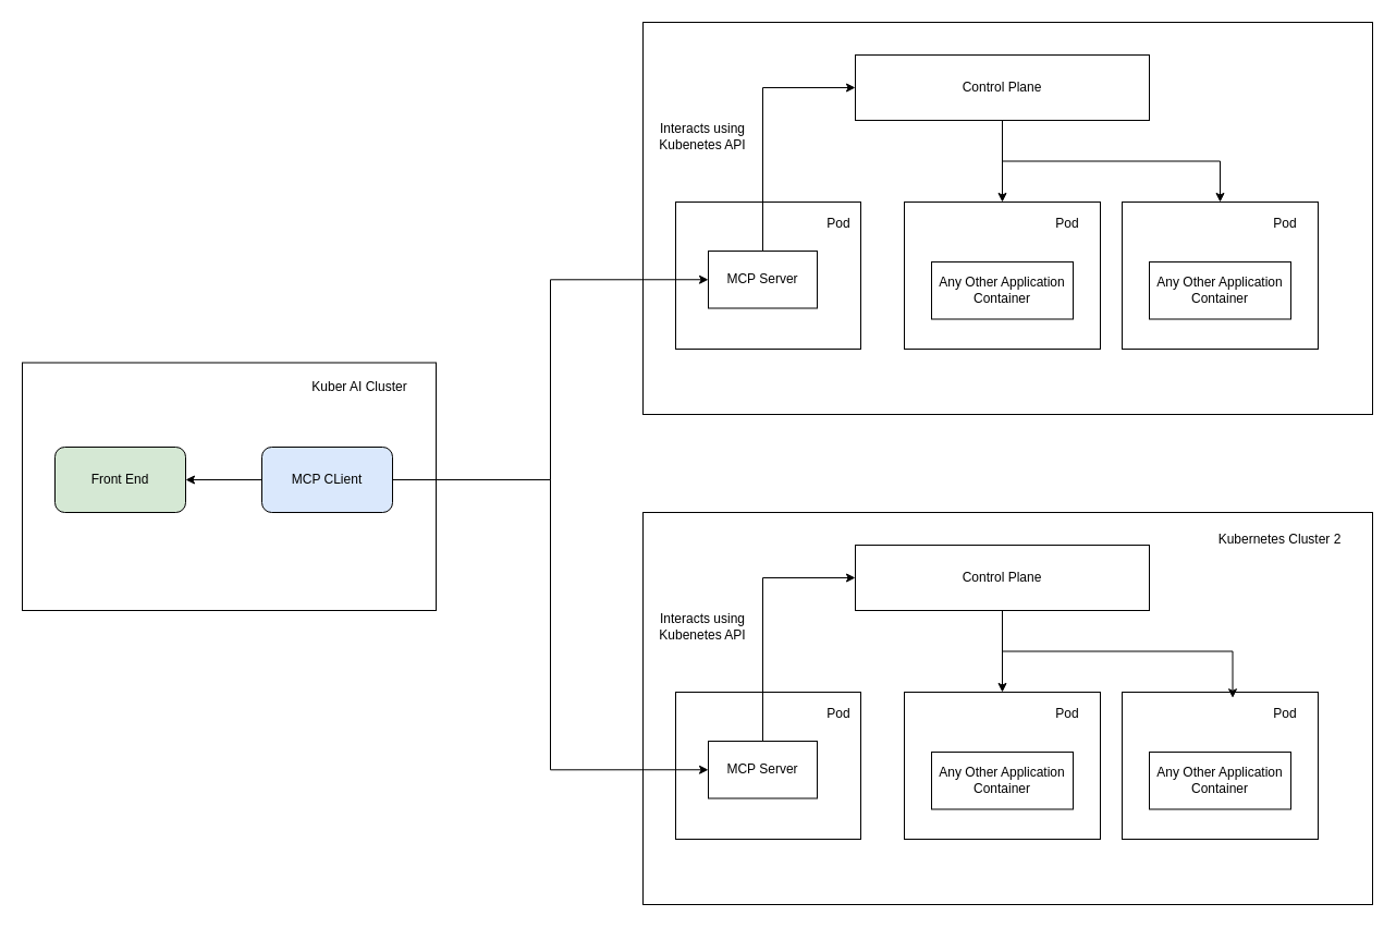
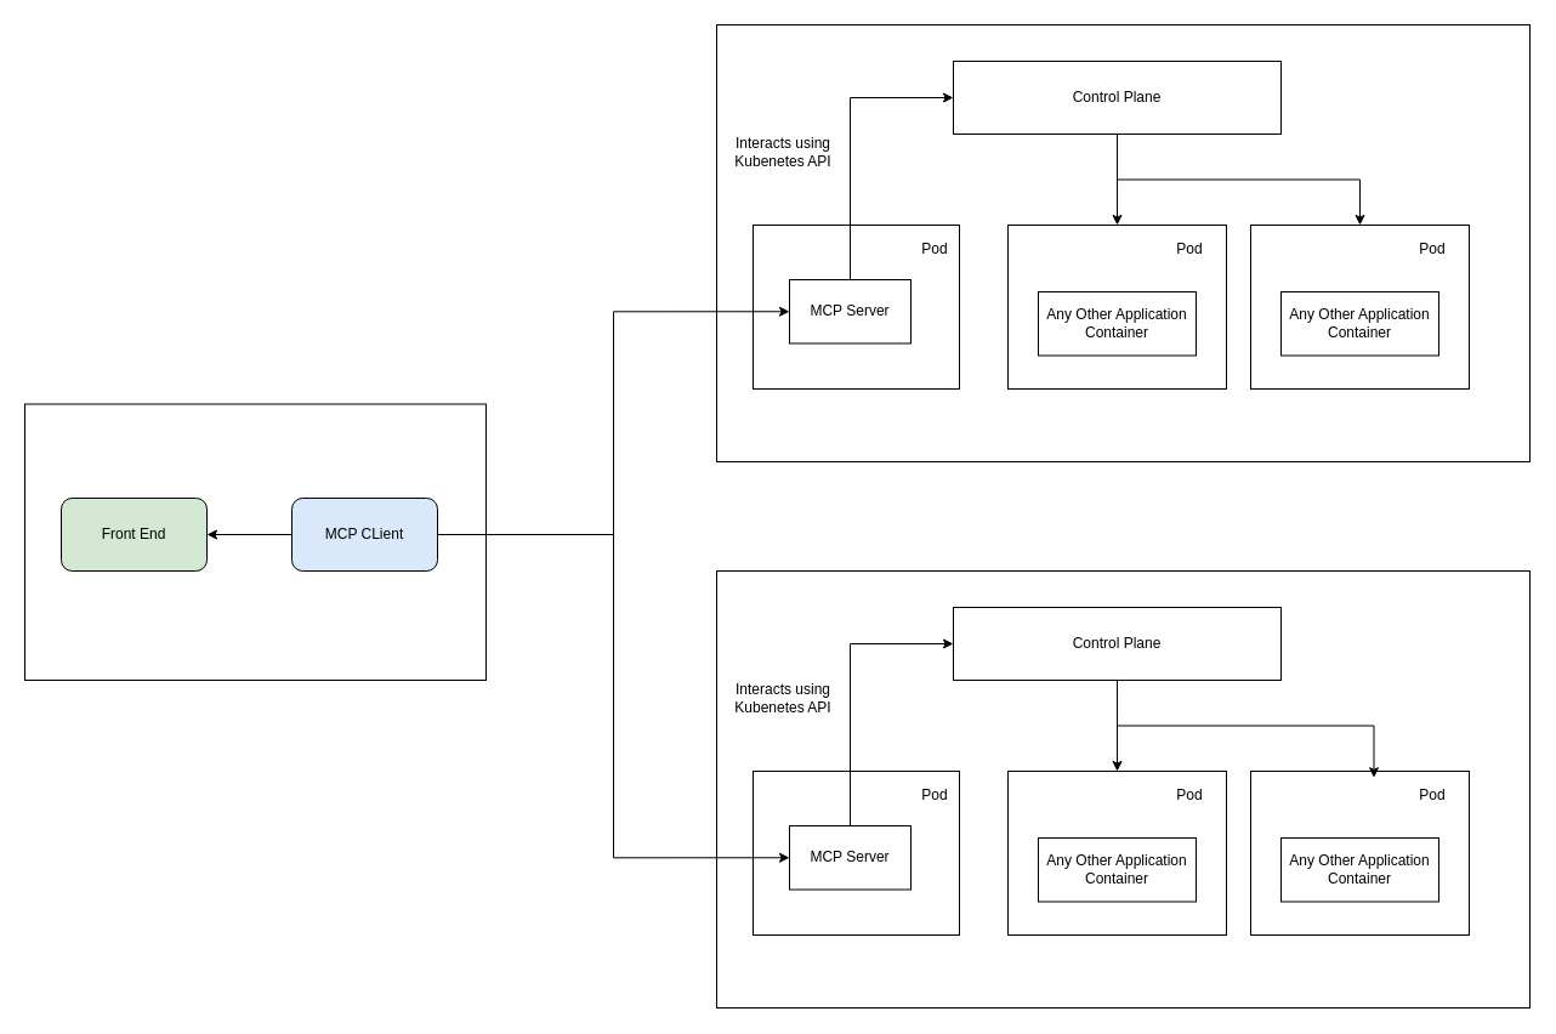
  <mxCell id="0" />
  <mxCell id="1" parent="0" />
  <mxCell id="2" value="" style="rounded=0;whiteSpace=wrap;html=1;" vertex="1" parent="1"><mxGeometry x="20" y="332.5" width="380" height="227.5" as="geometry" /></mxCell>
  <mxCell id="3" value="" style="rounded=0;whiteSpace=wrap;html=1;" vertex="1" parent="1"><mxGeometry x="590" y="20" width="670" height="360" as="geometry" /></mxCell>
  <mxCell id="4" value="" style="rounded=0;whiteSpace=wrap;html=1;" vertex="1" parent="1"><mxGeometry x="620" y="185" width="170" height="135" as="geometry" /></mxCell>
  <mxCell id="5" style="edgeStyle=orthogonalEdgeStyle;rounded=0;orthogonalLoop=1;jettySize=auto;html=1;exitX=0.5;exitY=1;exitDx=0;exitDy=0;entryX=0.5;entryY=0;entryDx=0;entryDy=0;" edge="1" parent="1" source="7" target="10"><mxGeometry relative="1" as="geometry" /></mxCell>
  <mxCell id="6" style="edgeStyle=orthogonalEdgeStyle;rounded=0;orthogonalLoop=1;jettySize=auto;html=1;exitX=0.5;exitY=1;exitDx=0;exitDy=0;entryX=0.5;entryY=0;entryDx=0;entryDy=0;" edge="1" parent="1" source="7" target="14"><mxGeometry relative="1" as="geometry" /></mxCell>
  <mxCell id="7" value="Control Plane" style="rounded=0;whiteSpace=wrap;html=1;" vertex="1" parent="1"><mxGeometry x="785" y="50" width="270" height="60" as="geometry" /></mxCell>
  <mxCell id="8" style="edgeStyle=orthogonalEdgeStyle;rounded=0;orthogonalLoop=1;jettySize=auto;html=1;exitX=0.5;exitY=0;exitDx=0;exitDy=0;entryX=0;entryY=0.5;entryDx=0;entryDy=0;" edge="1" parent="1" source="9" target="7"><mxGeometry relative="1" as="geometry" /></mxCell>
  <mxCell id="9" value="MCP Server" style="rounded=0;whiteSpace=wrap;html=1;" vertex="1" parent="1"><mxGeometry x="650" y="230" width="100" height="52.5" as="geometry" /></mxCell>
  <mxCell id="10" value="" style="rounded=0;whiteSpace=wrap;html=1;" vertex="1" parent="1"><mxGeometry x="830" y="185" width="180" height="135" as="geometry" /></mxCell>
  <mxCell id="11" value="Pod&lt;span style=&quot;color: rgba(0, 0, 0, 0); font-family: monospace; font-size: 0px; text-align: start; text-wrap-mode: nowrap;&quot;&gt;%3CmxGraphModel%3E%3Croot%3E%3CmxCell%20id%3D%220%22%2F%3E%3CmxCell%20id%3D%221%22%20parent%3D%220%22%2F%3E%3CmxCell%20id%3D%222%22%20value%3D%22%22%20style%3D%22rounded%3D0%3BwhiteSpace%3Dwrap%3Bhtml%3D1%3B%22%20vertex%3D%221%22%20parent%3D%221%22%3E%3CmxGeometry%20x%3D%22510%22%20y%3D%22385%22%20width%3D%22180%22%20height%3D%22135%22%20as%3D%22geometry%22%2F%3E%3C%2FmxCell%3E%3C%2Froot%3E%3C%2FmxGraphModel%3E&lt;/span&gt;" style="text;html=1;align=center;verticalAlign=middle;whiteSpace=wrap;rounded=0;" vertex="1" parent="1"><mxGeometry x="950" y="190" width="60" height="30" as="geometry" /></mxCell>
  <mxCell id="12" value="Pod&lt;span style=&quot;color: rgba(0, 0, 0, 0); font-family: monospace; font-size: 0px; text-align: start; text-wrap-mode: nowrap;&quot;&gt;%3CmxGraphModel%3E%3Croot%3E%3CmxCell%20id%3D%220%22%2F%3E%3CmxCell%20id%3D%221%22%20parent%3D%220%22%2F%3E%3CmxCell%20id%3D%222%22%20value%3D%22%22%20style%3D%22rounded%3D0%3BwhiteSpace%3Dwrap%3Bhtml%3D1%3B%22%20vertex%3D%221%22%20parent%3D%221%22%3E%3CmxGeometry%20x%3D%22510%22%20y%3D%22385%22%20width%3D%22180%22%20height%3D%22135%22%20as%3D%22geometry%22%2F%3E%3C%2FmxCell%3E%3C%2Froot%3E%3C%2FmxGraphModel%3E&lt;/span&gt;" style="text;html=1;align=center;verticalAlign=middle;whiteSpace=wrap;rounded=0;" vertex="1" parent="1"><mxGeometry x="740" y="190" width="60" height="30" as="geometry" /></mxCell>
  <mxCell id="13" value="Any Other Application Container" style="rounded=0;whiteSpace=wrap;html=1;" vertex="1" parent="1"><mxGeometry x="855" y="240" width="130" height="52.5" as="geometry" /></mxCell>
  <mxCell id="14" value="" style="rounded=0;whiteSpace=wrap;html=1;" vertex="1" parent="1"><mxGeometry x="1030" y="185" width="180" height="135" as="geometry" /></mxCell>
  <mxCell id="15" value="Pod&lt;span style=&quot;color: rgba(0, 0, 0, 0); font-family: monospace; font-size: 0px; text-align: start; text-wrap-mode: nowrap;&quot;&gt;%3CmxGraphModel%3E%3Croot%3E%3CmxCell%20id%3D%220%22%2F%3E%3CmxCell%20id%3D%221%22%20parent%3D%220%22%2F%3E%3CmxCell%20id%3D%222%22%20value%3D%22%22%20style%3D%22rounded%3D0%3BwhiteSpace%3Dwrap%3Bhtml%3D1%3B%22%20vertex%3D%221%22%20parent%3D%221%22%3E%3CmxGeometry%20x%3D%22510%22%20y%3D%22385%22%20width%3D%22180%22%20height%3D%22135%22%20as%3D%22geometry%22%2F%3E%3C%2FmxCell%3E%3C%2Froot%3E%3C%2FmxGraphModel%3E&lt;/span&gt;" style="text;html=1;align=center;verticalAlign=middle;whiteSpace=wrap;rounded=0;" vertex="1" parent="1"><mxGeometry x="1150" y="190" width="60" height="30" as="geometry" /></mxCell>
  <mxCell id="16" value="Any Other Application Container" style="rounded=0;whiteSpace=wrap;html=1;" vertex="1" parent="1"><mxGeometry x="1055" y="240" width="130" height="52.5" as="geometry" /></mxCell>
  <mxCell id="17" value="Interacts using Kubenetes API" style="text;html=1;align=center;verticalAlign=middle;whiteSpace=wrap;rounded=0;" vertex="1" parent="1"><mxGeometry x="600" y="110" width="90" height="30" as="geometry" /></mxCell>
  <mxCell id="18" value="" style="rounded=0;whiteSpace=wrap;html=1;" vertex="1" parent="1"><mxGeometry x="590" y="470" width="670" height="360" as="geometry" /></mxCell>
  <mxCell id="19" value="" style="rounded=0;whiteSpace=wrap;html=1;" vertex="1" parent="1"><mxGeometry x="620" y="635" width="170" height="135" as="geometry" /></mxCell>
- <mxCell id="20" value="Kubernetes Cluster 2" style="text;html=1;align=center;verticalAlign=middle;whiteSpace=wrap;rounded=0;" vertex="1" parent="1"><mxGeometry x="1100" y="480" width="150" height="30" as="geometry" /></mxCell>
  <mxCell id="21" style="edgeStyle=orthogonalEdgeStyle;rounded=0;orthogonalLoop=1;jettySize=auto;html=1;exitX=0.5;exitY=1;exitDx=0;exitDy=0;entryX=0.5;entryY=0;entryDx=0;entryDy=0;" edge="1" parent="1" source="22" target="25"><mxGeometry relative="1" as="geometry" /></mxCell>
  <mxCell id="22" value="Control Plane" style="rounded=0;whiteSpace=wrap;html=1;" vertex="1" parent="1"><mxGeometry x="785" y="500" width="270" height="60" as="geometry" /></mxCell>
  <mxCell id="23" style="edgeStyle=orthogonalEdgeStyle;rounded=0;orthogonalLoop=1;jettySize=auto;html=1;exitX=0.5;exitY=0;exitDx=0;exitDy=0;entryX=0;entryY=0.5;entryDx=0;entryDy=0;" edge="1" parent="1" source="24" target="22"><mxGeometry relative="1" as="geometry" /></mxCell>
  <mxCell id="24" value="MCP Server" style="rounded=0;whiteSpace=wrap;html=1;" vertex="1" parent="1"><mxGeometry x="650" y="680" width="100" height="52.5" as="geometry" /></mxCell>
  <mxCell id="25" value="" style="rounded=0;whiteSpace=wrap;html=1;" vertex="1" parent="1"><mxGeometry x="830" y="635" width="180" height="135" as="geometry" /></mxCell>
  <mxCell id="26" value="Pod&lt;span style=&quot;color: rgba(0, 0, 0, 0); font-family: monospace; font-size: 0px; text-align: start; text-wrap-mode: nowrap;&quot;&gt;%3CmxGraphModel%3E%3Croot%3E%3CmxCell%20id%3D%220%22%2F%3E%3CmxCell%20id%3D%221%22%20parent%3D%220%22%2F%3E%3CmxCell%20id%3D%222%22%20value%3D%22%22%20style%3D%22rounded%3D0%3BwhiteSpace%3Dwrap%3Bhtml%3D1%3B%22%20vertex%3D%221%22%20parent%3D%221%22%3E%3CmxGeometry%20x%3D%22510%22%20y%3D%22385%22%20width%3D%22180%22%20height%3D%22135%22%20as%3D%22geometry%22%2F%3E%3C%2FmxCell%3E%3C%2Froot%3E%3C%2FmxGraphModel%3E&lt;/span&gt;" style="text;html=1;align=center;verticalAlign=middle;whiteSpace=wrap;rounded=0;" vertex="1" parent="1"><mxGeometry x="950" y="640" width="60" height="30" as="geometry" /></mxCell>
  <mxCell id="27" value="Pod&lt;span style=&quot;color: rgba(0, 0, 0, 0); font-family: monospace; font-size: 0px; text-align: start; text-wrap-mode: nowrap;&quot;&gt;%3CmxGraphModel%3E%3Croot%3E%3CmxCell%20id%3D%220%22%2F%3E%3CmxCell%20id%3D%221%22%20parent%3D%220%22%2F%3E%3CmxCell%20id%3D%222%22%20value%3D%22%22%20style%3D%22rounded%3D0%3BwhiteSpace%3Dwrap%3Bhtml%3D1%3B%22%20vertex%3D%221%22%20parent%3D%221%22%3E%3CmxGeometry%20x%3D%22510%22%20y%3D%22385%22%20width%3D%22180%22%20height%3D%22135%22%20as%3D%22geometry%22%2F%3E%3C%2FmxCell%3E%3C%2Froot%3E%3C%2FmxGraphModel%3E&lt;/span&gt;" style="text;html=1;align=center;verticalAlign=middle;whiteSpace=wrap;rounded=0;" vertex="1" parent="1"><mxGeometry x="740" y="640" width="60" height="30" as="geometry" /></mxCell>
  <mxCell id="28" value="Any Other Application Container" style="rounded=0;whiteSpace=wrap;html=1;" vertex="1" parent="1"><mxGeometry x="855" y="690" width="130" height="52.5" as="geometry" /></mxCell>
  <mxCell id="29" value="" style="rounded=0;whiteSpace=wrap;html=1;" vertex="1" parent="1"><mxGeometry x="1030" y="635" width="180" height="135" as="geometry" /></mxCell>
  <mxCell id="30" value="Pod&lt;span style=&quot;color: rgba(0, 0, 0, 0); font-family: monospace; font-size: 0px; text-align: start; text-wrap-mode: nowrap;&quot;&gt;%3CmxGraphModel%3E%3Croot%3E%3CmxCell%20id%3D%220%22%2F%3E%3CmxCell%20id%3D%221%22%20parent%3D%220%22%2F%3E%3CmxCell%20id%3D%222%22%20value%3D%22%22%20style%3D%22rounded%3D0%3BwhiteSpace%3Dwrap%3Bhtml%3D1%3B%22%20vertex%3D%221%22%20parent%3D%221%22%3E%3CmxGeometry%20x%3D%22510%22%20y%3D%22385%22%20width%3D%22180%22%20height%3D%22135%22%20as%3D%22geometry%22%2F%3E%3C%2FmxCell%3E%3C%2Froot%3E%3C%2FmxGraphModel%3E&lt;/span&gt;" style="text;html=1;align=center;verticalAlign=middle;whiteSpace=wrap;rounded=0;" vertex="1" parent="1"><mxGeometry x="1150" y="640" width="60" height="30" as="geometry" /></mxCell>
  <mxCell id="31" value="Any Other Application Container" style="rounded=0;whiteSpace=wrap;html=1;" vertex="1" parent="1"><mxGeometry x="1055" y="690" width="130" height="52.5" as="geometry" /></mxCell>
  <mxCell id="32" value="Interacts using Kubenetes API" style="text;html=1;align=center;verticalAlign=middle;whiteSpace=wrap;rounded=0;" vertex="1" parent="1"><mxGeometry x="600" y="560" width="90" height="30" as="geometry" /></mxCell>
  <mxCell id="33" style="edgeStyle=orthogonalEdgeStyle;rounded=0;orthogonalLoop=1;jettySize=auto;html=1;exitX=1;exitY=0.5;exitDx=0;exitDy=0;entryX=0;entryY=0.5;entryDx=0;entryDy=0;" edge="1" parent="1" source="37" target="9"><mxGeometry relative="1" as="geometry"><mxPoint x="350" y="441.25" as="sourcePoint" /></mxGeometry></mxCell>
  <mxCell id="34" style="edgeStyle=orthogonalEdgeStyle;rounded=0;orthogonalLoop=1;jettySize=auto;html=1;exitX=1;exitY=0.5;exitDx=0;exitDy=0;entryX=0;entryY=0.5;entryDx=0;entryDy=0;" edge="1" parent="1" source="37" target="24"><mxGeometry relative="1" as="geometry"><mxPoint x="350" y="441.25" as="sourcePoint" /></mxGeometry></mxCell>
  <mxCell id="35" style="edgeStyle=orthogonalEdgeStyle;rounded=0;orthogonalLoop=1;jettySize=auto;html=1;exitX=0.5;exitY=1;exitDx=0;exitDy=0;entryX=0.564;entryY=0.039;entryDx=0;entryDy=0;entryPerimeter=0;" edge="1" parent="1" source="22" target="29"><mxGeometry relative="1" as="geometry" /></mxCell>
- <mxCell id="36" value="Kuber AI Cluster" style="text;html=1;align=center;verticalAlign=middle;whiteSpace=wrap;rounded=0;" vertex="1" parent="1"><mxGeometry x="270" y="340" width="120" height="30" as="geometry" /></mxCell>
  <mxCell id="37" value="MCP CLient" style="rounded=1;whiteSpace=wrap;html=1;fillColor=#dae8fc;" vertex="1" parent="1"><mxGeometry x="240" y="410" width="120" height="60" as="geometry" /></mxCell>
  <mxCell id="38" value="Front End" style="rounded=1;whiteSpace=wrap;html=1;fillColor=#d5e8d4;" vertex="1" parent="1"><mxGeometry x="50" y="410" width="120" height="60" as="geometry" /></mxCell>
  <mxCell id="39" value="" style="endArrow=none;startArrow=classic;html=1;rounded=0;exitX=1;exitY=0.5;exitDx=0;exitDy=0;entryX=0;entryY=0.5;entryDx=0;entryDy=0;" edge="1" parent="1" source="38" target="37"><mxGeometry width="50" height="50" relative="1" as="geometry"><mxPoint x="560" y="450" as="sourcePoint" /><mxPoint x="610" y="400" as="targetPoint" /></mxGeometry></mxCell>
